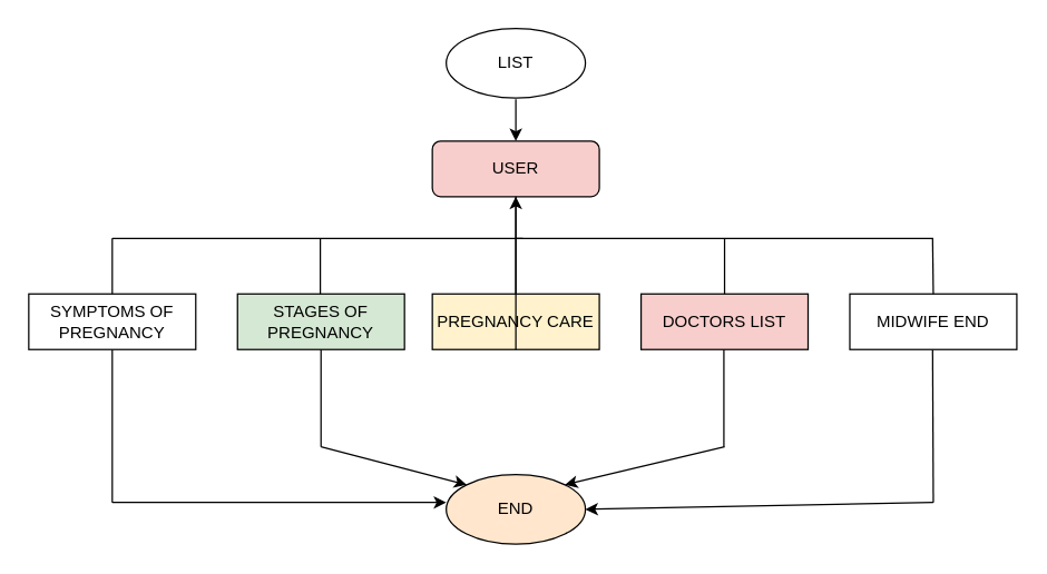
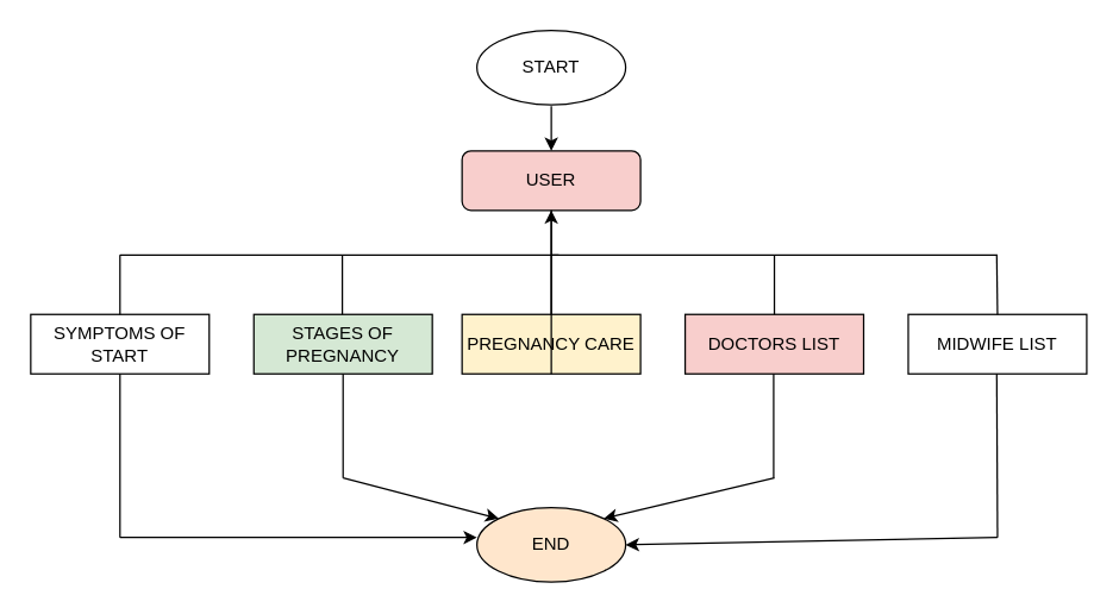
  <mxCell id="0" />
  <mxCell id="1" parent="0" />
  <mxCell id="2" value="USER" style="rounded=1;whiteSpace=wrap;html=1;fontSize=12;glass=0;strokeWidth=1;shadow=0;fillColor=#f8cecc;" parent="1" vertex="1"><mxGeometry x="310" y="101" width="120" height="40" as="geometry" /></mxCell>
  <mxCell id="3" style="edgeStyle=orthogonalEdgeStyle;rounded=0;orthogonalLoop=1;jettySize=auto;html=1;exitX=0.5;exitY=1;exitDx=0;exitDy=0;entryX=0.5;entryY=0;entryDx=0;entryDy=0;" edge="1" parent="1" target="2"><mxGeometry relative="1" as="geometry"><mxPoint x="370" y="71" as="sourcePoint" /></mxGeometry></mxCell>
- <mxCell id="4" value="LIST" style="ellipse;whiteSpace=wrap;html=1;" vertex="1" parent="1"><mxGeometry x="320" y="20" width="100" height="50" as="geometry" /></mxCell>
- <mxCell id="5" value="SYMPTOMS OF PREGNANCY" style="rounded=0;whiteSpace=wrap;html=1;" vertex="1" parent="1"><mxGeometry x="20" y="211" width="120" height="40" as="geometry" /></mxCell>
- <mxCell id="6" value="MIDWIFE END" style="rounded=0;whiteSpace=wrap;html=1;" vertex="1" parent="1"><mxGeometry x="610" y="211" width="120" height="40" as="geometry" /></mxCell>
+ <mxCell id="4" value="START" style="ellipse;whiteSpace=wrap;html=1;" vertex="1" parent="1"><mxGeometry x="320" y="20" width="100" height="50" as="geometry" /></mxCell>
+ <mxCell id="5" value="SYMPTOMS OF START" style="rounded=0;whiteSpace=wrap;html=1;" vertex="1" parent="1"><mxGeometry x="20" y="211" width="120" height="40" as="geometry" /></mxCell>
+ <mxCell id="6" value="MIDWIFE LIST" style="rounded=0;whiteSpace=wrap;html=1;" vertex="1" parent="1"><mxGeometry x="610" y="211" width="120" height="40" as="geometry" /></mxCell>
  <mxCell id="7" value="DOCTORS LIST" style="rounded=0;whiteSpace=wrap;html=1;fillColor=#f8cecc;" vertex="1" parent="1"><mxGeometry x="460" y="211" width="120" height="40" as="geometry" /></mxCell>
  <mxCell id="8" value="PREGNANCY CARE" style="rounded=0;whiteSpace=wrap;html=1;fillColor=#fff2cc;" vertex="1" parent="1"><mxGeometry x="310" y="211" width="120" height="40" as="geometry" /></mxCell>
  <mxCell id="9" value="STAGES OF PREGNANCY" style="rounded=0;whiteSpace=wrap;html=1;fillColor=#d5e8d4;" vertex="1" parent="1"><mxGeometry x="170" y="211" width="120" height="40" as="geometry" /></mxCell>
  <mxCell id="10" value="" style="endArrow=none;html=1;" edge="1" parent="1"><mxGeometry width="50" height="50" relative="1" as="geometry"><mxPoint x="370" y="171" as="sourcePoint" /><mxPoint x="370" y="141" as="targetPoint" /></mxGeometry></mxCell>
  <mxCell id="11" value="" style="endArrow=none;html=1;" edge="1" parent="1"><mxGeometry width="50" height="50" relative="1" as="geometry"><mxPoint x="80" y="171" as="sourcePoint" /><mxPoint x="375" y="171" as="targetPoint" /></mxGeometry></mxCell>
  <mxCell id="12" value="" style="endArrow=none;html=1;exitX=0.5;exitY=0;exitDx=0;exitDy=0;" edge="1" parent="1" source="5"><mxGeometry width="50" height="50" relative="1" as="geometry"><mxPoint x="170" y="171" as="sourcePoint" /><mxPoint x="80" y="171" as="targetPoint" /></mxGeometry></mxCell>
  <mxCell id="13" value="" style="endArrow=none;html=1;" edge="1" parent="1"><mxGeometry width="50" height="50" relative="1" as="geometry"><mxPoint x="229.5" y="211" as="sourcePoint" /><mxPoint x="229.5" y="171" as="targetPoint" /></mxGeometry></mxCell>
  <mxCell id="14" value="" style="endArrow=none;html=1;" edge="1" parent="1" source="8"><mxGeometry width="50" height="50" relative="1" as="geometry"><mxPoint x="320" y="221" as="sourcePoint" /><mxPoint x="370" y="171" as="targetPoint" /></mxGeometry></mxCell>
  <mxCell id="15" value="" style="endArrow=none;html=1;" edge="1" parent="1"><mxGeometry width="50" height="50" relative="1" as="geometry"><mxPoint x="370" y="171" as="sourcePoint" /><mxPoint x="670" y="171" as="targetPoint" /></mxGeometry></mxCell>
  <mxCell id="16" value="" style="endArrow=none;html=1;" edge="1" parent="1" source="7"><mxGeometry width="50" height="50" relative="1" as="geometry"><mxPoint x="470" y="221" as="sourcePoint" /><mxPoint x="520" y="171" as="targetPoint" /></mxGeometry></mxCell>
  <mxCell id="17" value="" style="endArrow=none;html=1;exitX=0.5;exitY=0;exitDx=0;exitDy=0;" edge="1" parent="1" source="6"><mxGeometry width="50" height="50" relative="1" as="geometry"><mxPoint x="669.5" y="201" as="sourcePoint" /><mxPoint x="669.5" y="171" as="targetPoint" /></mxGeometry></mxCell>
  <mxCell id="18" value="END" style="ellipse;whiteSpace=wrap;html=1;fillColor=#ffe6cc;" vertex="1" parent="1"><mxGeometry x="320" y="341" width="100" height="50" as="geometry" /></mxCell>
  <mxCell id="19" value="" style="endArrow=none;html=1;" edge="1" parent="1"><mxGeometry width="50" height="50" relative="1" as="geometry"><mxPoint x="80" y="361" as="sourcePoint" /><mxPoint x="80" y="251" as="targetPoint" /></mxGeometry></mxCell>
  <mxCell id="20" value="" style="endArrow=classic;html=1;" edge="1" parent="1"><mxGeometry width="50" height="50" relative="1" as="geometry"><mxPoint x="80" y="361" as="sourcePoint" /><mxPoint x="320" y="361" as="targetPoint" /></mxGeometry></mxCell>
  <mxCell id="21" value="" style="endArrow=classic;html=1;entryX=0;entryY=0;entryDx=0;entryDy=0;" edge="1" parent="1" target="18"><mxGeometry width="50" height="50" relative="1" as="geometry"><mxPoint x="230" y="321" as="sourcePoint" /><mxPoint x="290" y="291" as="targetPoint" /></mxGeometry></mxCell>
  <mxCell id="22" value="" style="endArrow=none;html=1;" edge="1" parent="1"><mxGeometry width="50" height="50" relative="1" as="geometry"><mxPoint x="230" y="321" as="sourcePoint" /><mxPoint x="230" y="251" as="targetPoint" /></mxGeometry></mxCell>
  <mxCell id="23" value="" style="endArrow=classic;html=1;exitX=0.5;exitY=1;exitDx=0;exitDy=0;" edge="1" parent="1" source="8" target="2"><mxGeometry width="50" height="50" relative="1" as="geometry"><mxPoint x="350" y="321" as="sourcePoint" /><mxPoint x="400" y="271" as="targetPoint" /></mxGeometry></mxCell>
  <mxCell id="24" value="" style="endArrow=none;html=1;" edge="1" parent="1"><mxGeometry width="50" height="50" relative="1" as="geometry"><mxPoint x="519.5" y="321" as="sourcePoint" /><mxPoint x="519.5" y="251" as="targetPoint" /></mxGeometry></mxCell>
  <mxCell id="25" value="" style="endArrow=classic;html=1;entryX=1;entryY=0;entryDx=0;entryDy=0;" edge="1" parent="1" target="18"><mxGeometry width="50" height="50" relative="1" as="geometry"><mxPoint x="520" y="321" as="sourcePoint" /><mxPoint x="419" y="353" as="targetPoint" /></mxGeometry></mxCell>
  <mxCell id="26" value="" style="endArrow=none;html=1;" edge="1" parent="1"><mxGeometry width="50" height="50" relative="1" as="geometry"><mxPoint x="670" y="361" as="sourcePoint" /><mxPoint x="669.5" y="251" as="targetPoint" /></mxGeometry></mxCell>
  <mxCell id="27" value="" style="endArrow=classic;html=1;entryX=1;entryY=0.5;entryDx=0;entryDy=0;" edge="1" parent="1" target="18"><mxGeometry width="50" height="50" relative="1" as="geometry"><mxPoint x="670" y="361" as="sourcePoint" /><mxPoint x="420" y="365" as="targetPoint" /></mxGeometry></mxCell>
